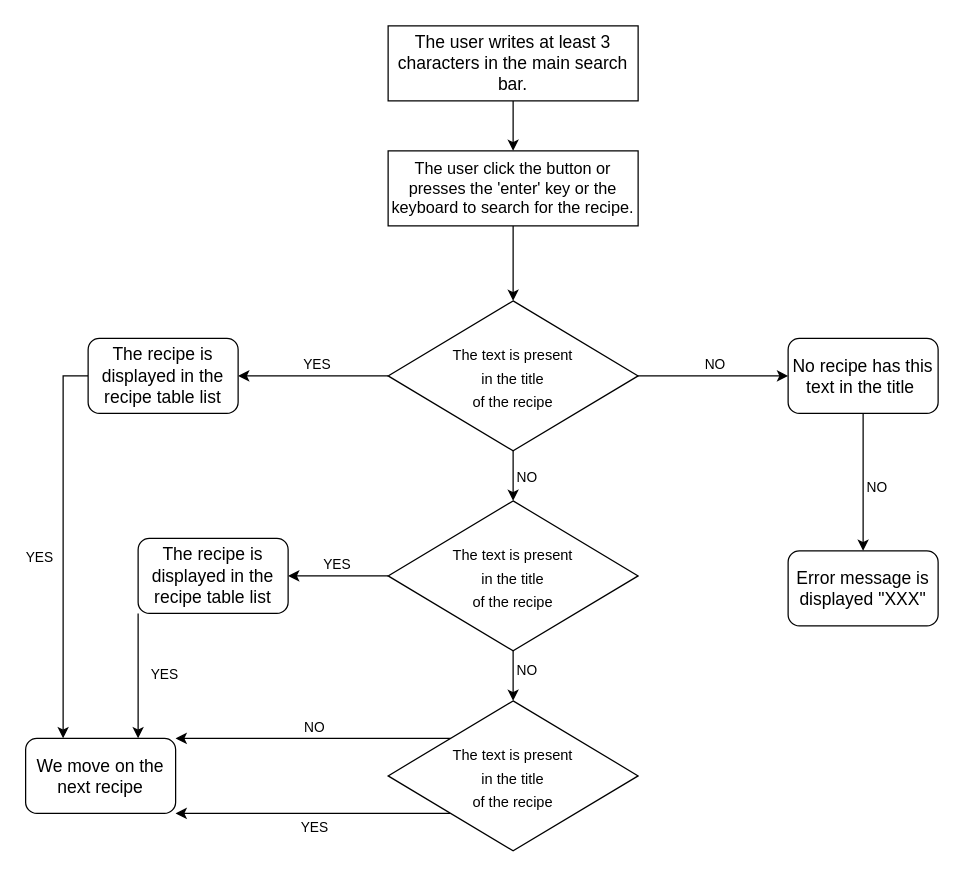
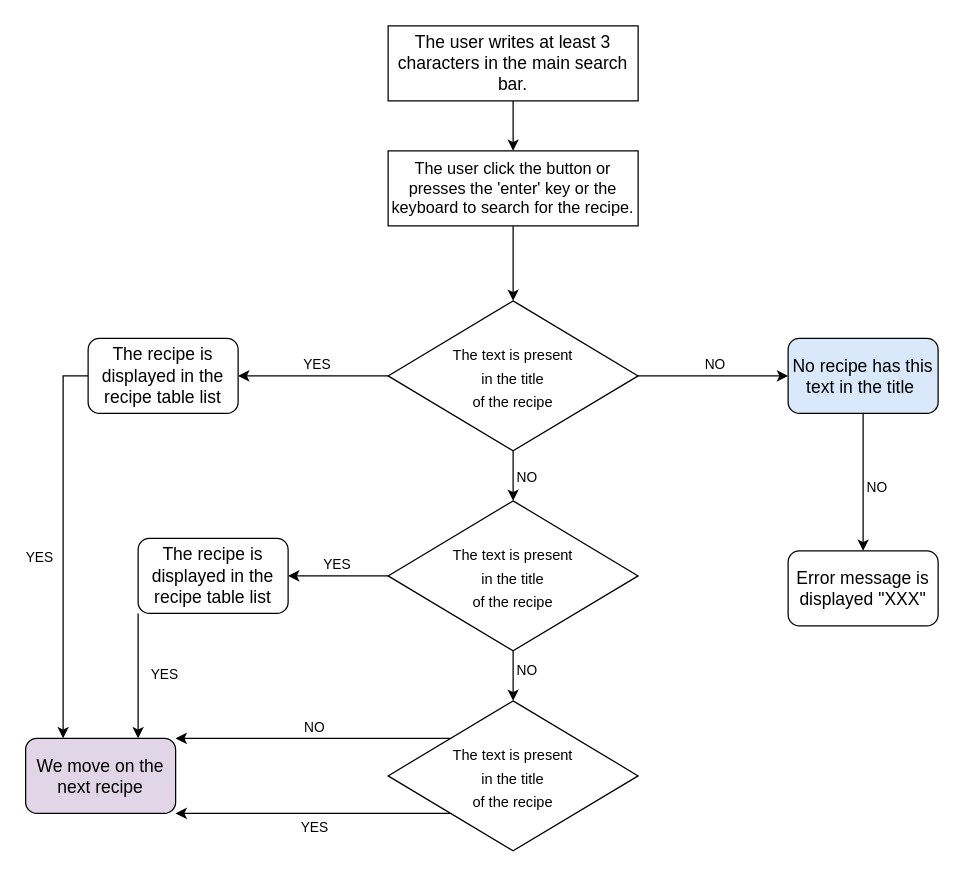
  <mxCell id="0" />
  <mxCell id="1" parent="0" />
  <mxCell id="2" style="edgeStyle=orthogonalEdgeStyle;rounded=0;orthogonalLoop=1;jettySize=auto;html=1;exitX=0.5;exitY=1;exitDx=0;exitDy=0;" edge="1" parent="1" source="3"><mxGeometry relative="1" as="geometry"><mxPoint x="410" y="120" as="targetPoint" /></mxGeometry></mxCell>
  <mxCell id="3" value="&lt;font style=&quot;font-size: 14px;&quot;&gt;The user writes at least 3 characters in the main search bar.&lt;/font&gt;" style="rounded=0;whiteSpace=wrap;html=1;" vertex="1" parent="1"><mxGeometry x="310" y="20" width="200" height="60" as="geometry" /></mxCell>
  <mxCell id="4" style="edgeStyle=orthogonalEdgeStyle;rounded=0;orthogonalLoop=1;jettySize=auto;html=1;exitX=0.5;exitY=1;exitDx=0;exitDy=0;" edge="1" parent="1" source="5"><mxGeometry relative="1" as="geometry"><mxPoint x="410" y="240" as="targetPoint" /></mxGeometry></mxCell>
  <mxCell id="5" value="&lt;font style=&quot;font-size: 13px;&quot;&gt;The user click the button or presses the 'enter' key or the keyboard to search for the recipe.&lt;/font&gt;" style="rounded=0;whiteSpace=wrap;html=1;" vertex="1" parent="1"><mxGeometry x="310" y="120" width="200" height="60" as="geometry" /></mxCell>
  <mxCell id="6" style="edgeStyle=orthogonalEdgeStyle;rounded=0;orthogonalLoop=1;jettySize=auto;html=1;exitX=0.5;exitY=1;exitDx=0;exitDy=0;" edge="1" parent="1" source="12"><mxGeometry relative="1" as="geometry"><mxPoint x="410" y="400" as="targetPoint" /></mxGeometry></mxCell>
  <mxCell id="7" value="NO" style="edgeLabel;html=1;align=center;verticalAlign=middle;resizable=0;points=[];" vertex="1" connectable="0" parent="6"><mxGeometry x="-0.013" y="-2" relative="1" as="geometry"><mxPoint x="10" y="-2" as="offset" /></mxGeometry></mxCell>
  <mxCell id="8" style="edgeStyle=orthogonalEdgeStyle;rounded=0;orthogonalLoop=1;jettySize=auto;html=1;exitX=0;exitY=0.5;exitDx=0;exitDy=0;" edge="1" parent="1" source="12"><mxGeometry relative="1" as="geometry"><mxPoint x="190" y="300" as="targetPoint" /></mxGeometry></mxCell>
  <mxCell id="9" value="YES" style="edgeLabel;html=1;align=center;verticalAlign=middle;resizable=0;points=[];" vertex="1" connectable="0" parent="8"><mxGeometry x="-0.037" y="-3" relative="1" as="geometry"><mxPoint y="-7" as="offset" /></mxGeometry></mxCell>
  <mxCell id="10" style="edgeStyle=orthogonalEdgeStyle;rounded=0;orthogonalLoop=1;jettySize=auto;html=1;exitX=1;exitY=0.5;exitDx=0;exitDy=0;" edge="1" parent="1" source="12"><mxGeometry relative="1" as="geometry"><mxPoint x="630" y="300" as="targetPoint" /></mxGeometry></mxCell>
  <mxCell id="11" value="NO&amp;nbsp;" style="edgeLabel;html=1;align=center;verticalAlign=middle;resizable=0;points=[];" vertex="1" connectable="0" parent="10"><mxGeometry x="0.038" y="2" relative="1" as="geometry"><mxPoint y="-8" as="offset" /></mxGeometry></mxCell>
  <mxCell id="12" value="&lt;div style=&quot;line-height: 110%;&quot;&gt;&lt;font style=&quot;line-height: 110%; font-size: 14px;&quot;&gt;&lt;sub style=&quot;&quot;&gt;The text is present&lt;/sub&gt;&lt;/font&gt;&lt;div&gt;&lt;font style=&quot;line-height: 110%; font-size: 14px;&quot;&gt;&lt;sub&gt;&amp;nbsp;in the title&amp;nbsp;&lt;/sub&gt;&lt;/font&gt;&lt;/div&gt;&lt;div&gt;&lt;font style=&quot;line-height: 110%; font-size: 14px;&quot;&gt;&lt;sub style=&quot;&quot;&gt;of the recipe&lt;/sub&gt;&lt;/font&gt;&lt;/div&gt;&lt;/div&gt;" style="rhombus;whiteSpace=wrap;html=1;strokeWidth=1;" vertex="1" parent="1"><mxGeometry x="310" y="240" width="200" height="120" as="geometry" /></mxCell>
  <mxCell id="13" style="edgeStyle=orthogonalEdgeStyle;rounded=0;orthogonalLoop=1;jettySize=auto;html=1;exitX=0.5;exitY=1;exitDx=0;exitDy=0;" edge="1" parent="1" source="17"><mxGeometry relative="1" as="geometry"><mxPoint x="410" y="560" as="targetPoint" /></mxGeometry></mxCell>
  <mxCell id="14" value="NO" style="edgeLabel;html=1;align=center;verticalAlign=middle;resizable=0;points=[];" vertex="1" connectable="0" parent="13"><mxGeometry x="-0.249" y="1" relative="1" as="geometry"><mxPoint x="9" as="offset" /></mxGeometry></mxCell>
  <mxCell id="15" style="edgeStyle=orthogonalEdgeStyle;rounded=0;orthogonalLoop=1;jettySize=auto;html=1;exitX=0;exitY=0.5;exitDx=0;exitDy=0;" edge="1" parent="1" source="17"><mxGeometry relative="1" as="geometry"><mxPoint x="230" y="460" as="targetPoint" /></mxGeometry></mxCell>
  <mxCell id="16" value="YES" style="edgeLabel;html=1;align=center;verticalAlign=middle;resizable=0;points=[];" vertex="1" connectable="0" parent="15"><mxGeometry x="0.042" y="4" relative="1" as="geometry"><mxPoint y="-14" as="offset" /></mxGeometry></mxCell>
  <mxCell id="17" value="&lt;div style=&quot;line-height: 110%;&quot;&gt;&lt;font style=&quot;font-size: 14px; line-height: 110%;&quot;&gt;&lt;sub&gt;The text is present&lt;/sub&gt;&lt;/font&gt;&lt;div&gt;&lt;font style=&quot;font-size: 14px; line-height: 110%;&quot;&gt;&lt;sub&gt;&amp;nbsp;in the title&amp;nbsp;&lt;/sub&gt;&lt;/font&gt;&lt;/div&gt;&lt;div&gt;&lt;font style=&quot;font-size: 14px; line-height: 110%;&quot;&gt;&lt;sub&gt;of the recipe&lt;/sub&gt;&lt;/font&gt;&lt;/div&gt;&lt;/div&gt;" style="rhombus;whiteSpace=wrap;html=1;strokeWidth=1;" vertex="1" parent="1"><mxGeometry x="310" y="400" width="200" height="120" as="geometry" /></mxCell>
  <mxCell id="18" style="edgeStyle=orthogonalEdgeStyle;rounded=0;orthogonalLoop=1;jettySize=auto;html=1;exitX=0;exitY=1;exitDx=0;exitDy=0;entryX=1;entryY=1;entryDx=0;entryDy=0;" edge="1" parent="1" source="22" target="33"><mxGeometry relative="1" as="geometry"><mxPoint x="160" y="650" as="targetPoint" /><Array as="points"><mxPoint x="170" y="650" /><mxPoint x="170" y="650" /></Array></mxGeometry></mxCell>
  <mxCell id="19" value="YES" style="edgeLabel;html=1;align=center;verticalAlign=middle;resizable=0;points=[];" vertex="1" connectable="0" parent="18"><mxGeometry x="-0.036" y="-4" relative="1" as="geometry"><mxPoint x="-4" y="14" as="offset" /></mxGeometry></mxCell>
  <mxCell id="20" style="edgeStyle=orthogonalEdgeStyle;rounded=0;orthogonalLoop=1;jettySize=auto;html=1;exitX=0;exitY=0;exitDx=0;exitDy=0;entryX=1;entryY=0;entryDx=0;entryDy=0;" edge="1" parent="1" source="22" target="33"><mxGeometry relative="1" as="geometry"><Array as="points"><mxPoint x="180" y="590" /><mxPoint x="180" y="590" /></Array></mxGeometry></mxCell>
  <mxCell id="21" value="NO" style="edgeLabel;html=1;align=center;verticalAlign=middle;resizable=0;points=[];" vertex="1" connectable="0" parent="20"><mxGeometry y="-1" relative="1" as="geometry"><mxPoint y="-9" as="offset" /></mxGeometry></mxCell>
  <mxCell id="22" value="&lt;div style=&quot;line-height: 110%;&quot;&gt;&lt;font style=&quot;font-size: 14px; line-height: 110%;&quot;&gt;&lt;sub&gt;The text is present&lt;/sub&gt;&lt;/font&gt;&lt;div&gt;&lt;font style=&quot;font-size: 14px; line-height: 110%;&quot;&gt;&lt;sub&gt;&amp;nbsp;in the title&amp;nbsp;&lt;/sub&gt;&lt;/font&gt;&lt;/div&gt;&lt;div&gt;&lt;font style=&quot;font-size: 14px; line-height: 110%;&quot;&gt;&lt;sub&gt;of the recipe&lt;/sub&gt;&lt;/font&gt;&lt;/div&gt;&lt;/div&gt;" style="rhombus;whiteSpace=wrap;html=1;strokeWidth=1;" vertex="1" parent="1"><mxGeometry x="310" y="560" width="200" height="120" as="geometry" /></mxCell>
  <mxCell id="23" style="edgeStyle=orthogonalEdgeStyle;rounded=0;orthogonalLoop=1;jettySize=auto;html=1;exitX=0;exitY=0.5;exitDx=0;exitDy=0;entryX=0.25;entryY=0;entryDx=0;entryDy=0;" edge="1" parent="1" source="25" target="33"><mxGeometry relative="1" as="geometry" /></mxCell>
  <mxCell id="24" value="YES" style="edgeLabel;html=1;align=center;verticalAlign=middle;resizable=0;points=[];" vertex="1" connectable="0" parent="23"><mxGeometry x="0.058" y="1" relative="1" as="geometry"><mxPoint x="-21" as="offset" /></mxGeometry></mxCell>
  <mxCell id="25" value="&lt;font style=&quot;font-size: 14px;&quot;&gt;The recipe is displayed in the recipe table list&lt;/font&gt;" style="rounded=1;whiteSpace=wrap;html=1;" vertex="1" parent="1"><mxGeometry x="70" y="270" width="120" height="60" as="geometry" /></mxCell>
  <mxCell id="26" style="edgeStyle=orthogonalEdgeStyle;rounded=0;orthogonalLoop=1;jettySize=auto;html=1;exitX=0;exitY=1;exitDx=0;exitDy=0;entryX=0.75;entryY=0;entryDx=0;entryDy=0;" edge="1" parent="1" source="28" target="33"><mxGeometry relative="1" as="geometry" /></mxCell>
  <mxCell id="27" value="YES" style="edgeLabel;html=1;align=center;verticalAlign=middle;resizable=0;points=[];" vertex="1" connectable="0" parent="26"><mxGeometry x="-0.033" y="1" relative="1" as="geometry"><mxPoint x="19" as="offset" /></mxGeometry></mxCell>
  <mxCell id="28" value="&lt;font style=&quot;font-size: 14px;&quot;&gt;The recipe is displayed in the recipe table list&lt;/font&gt;" style="rounded=1;whiteSpace=wrap;html=1;" vertex="1" parent="1"><mxGeometry x="110" y="430" width="120" height="60" as="geometry" /></mxCell>
  <mxCell id="29" style="edgeStyle=orthogonalEdgeStyle;rounded=0;orthogonalLoop=1;jettySize=auto;html=1;exitX=0.5;exitY=1;exitDx=0;exitDy=0;" edge="1" parent="1" source="31"><mxGeometry relative="1" as="geometry"><mxPoint x="690" y="440" as="targetPoint" /></mxGeometry></mxCell>
  <mxCell id="30" value="NO" style="edgeLabel;html=1;align=center;verticalAlign=middle;resizable=0;points=[];" vertex="1" connectable="0" parent="29"><mxGeometry x="0.063" y="-3" relative="1" as="geometry"><mxPoint x="13" as="offset" /></mxGeometry></mxCell>
- <mxCell id="31" value="&lt;font style=&quot;font-size: 14px;&quot;&gt;No recipe has this text in the title&amp;nbsp;&lt;/font&gt;" style="rounded=1;whiteSpace=wrap;html=1;" vertex="1" parent="1"><mxGeometry x="630" y="270" width="120" height="60" as="geometry" /></mxCell>
+ <mxCell id="31" value="&lt;font style=&quot;font-size: 14px;&quot;&gt;No recipe has this text in the title&amp;nbsp;&lt;/font&gt;" style="rounded=1;whiteSpace=wrap;html=1;fillColor=#dae8fc;" vertex="1" parent="1"><mxGeometry x="630" y="270" width="120" height="60" as="geometry" /></mxCell>
  <mxCell id="32" value="&lt;font style=&quot;font-size: 14px;&quot;&gt;Error message is displayed &quot;XXX&quot;&lt;/font&gt;" style="rounded=1;whiteSpace=wrap;html=1;" vertex="1" parent="1"><mxGeometry x="630" y="440" width="120" height="60" as="geometry" /></mxCell>
- <mxCell id="33" value="&lt;font style=&quot;font-size: 14px;&quot;&gt;We move on the next recipe&lt;/font&gt;" style="rounded=1;whiteSpace=wrap;html=1;" vertex="1" parent="1"><mxGeometry x="20" y="590" width="120" height="60" as="geometry" /></mxCell>
+ <mxCell id="33" value="&lt;font style=&quot;font-size: 14px;&quot;&gt;We move on the next recipe&lt;/font&gt;" style="rounded=1;whiteSpace=wrap;html=1;fillColor=#e1d5e7;" vertex="1" parent="1"><mxGeometry x="20" y="590" width="120" height="60" as="geometry" /></mxCell>
